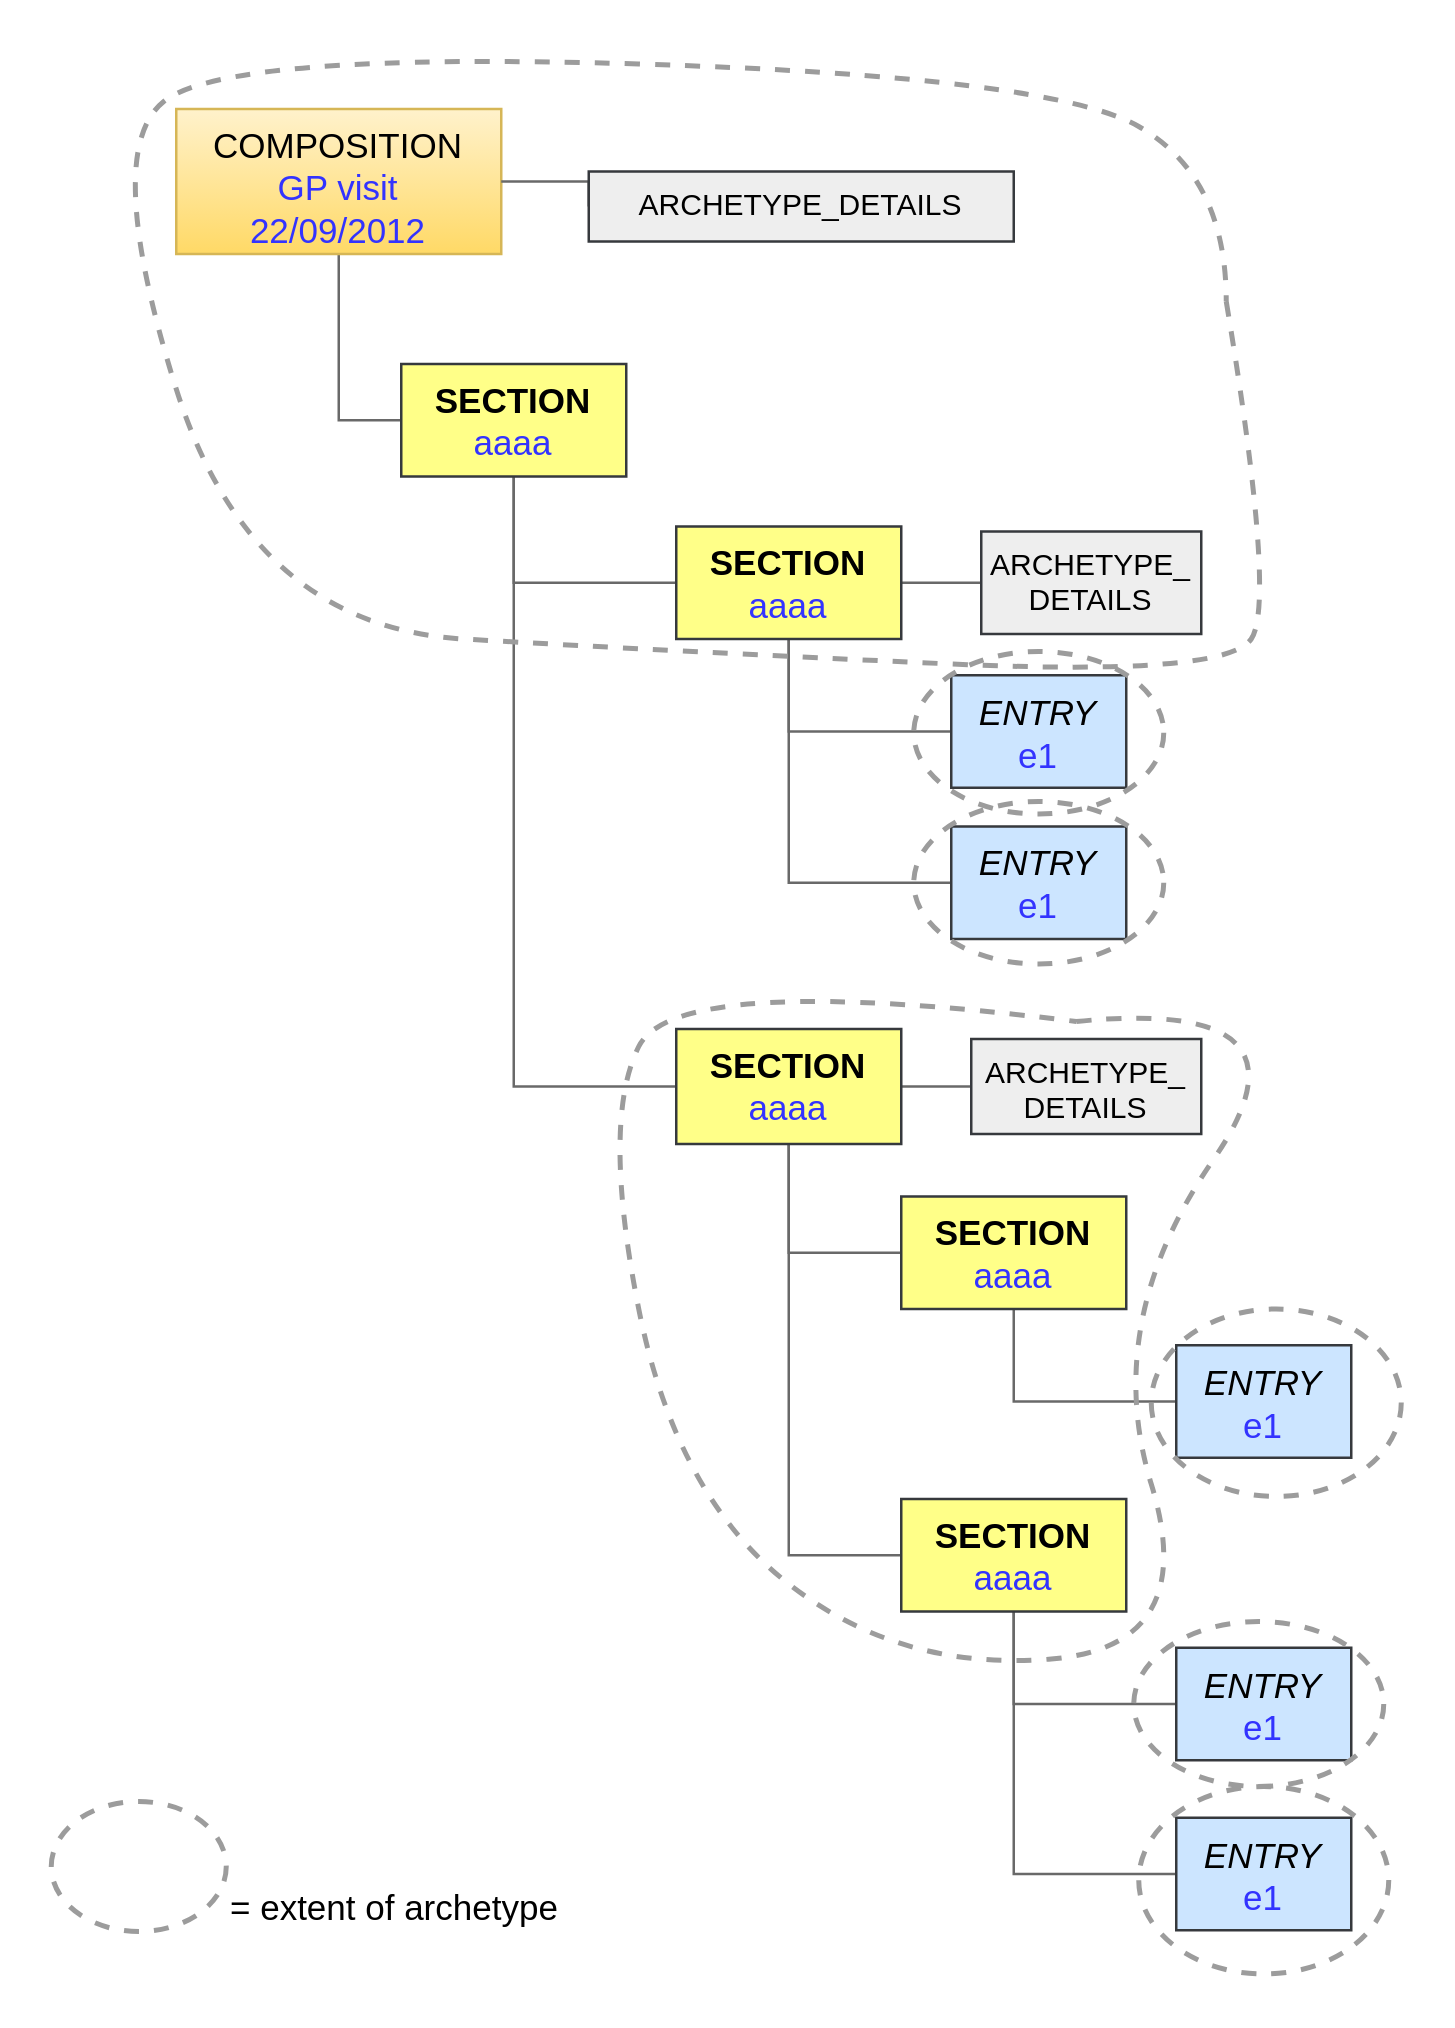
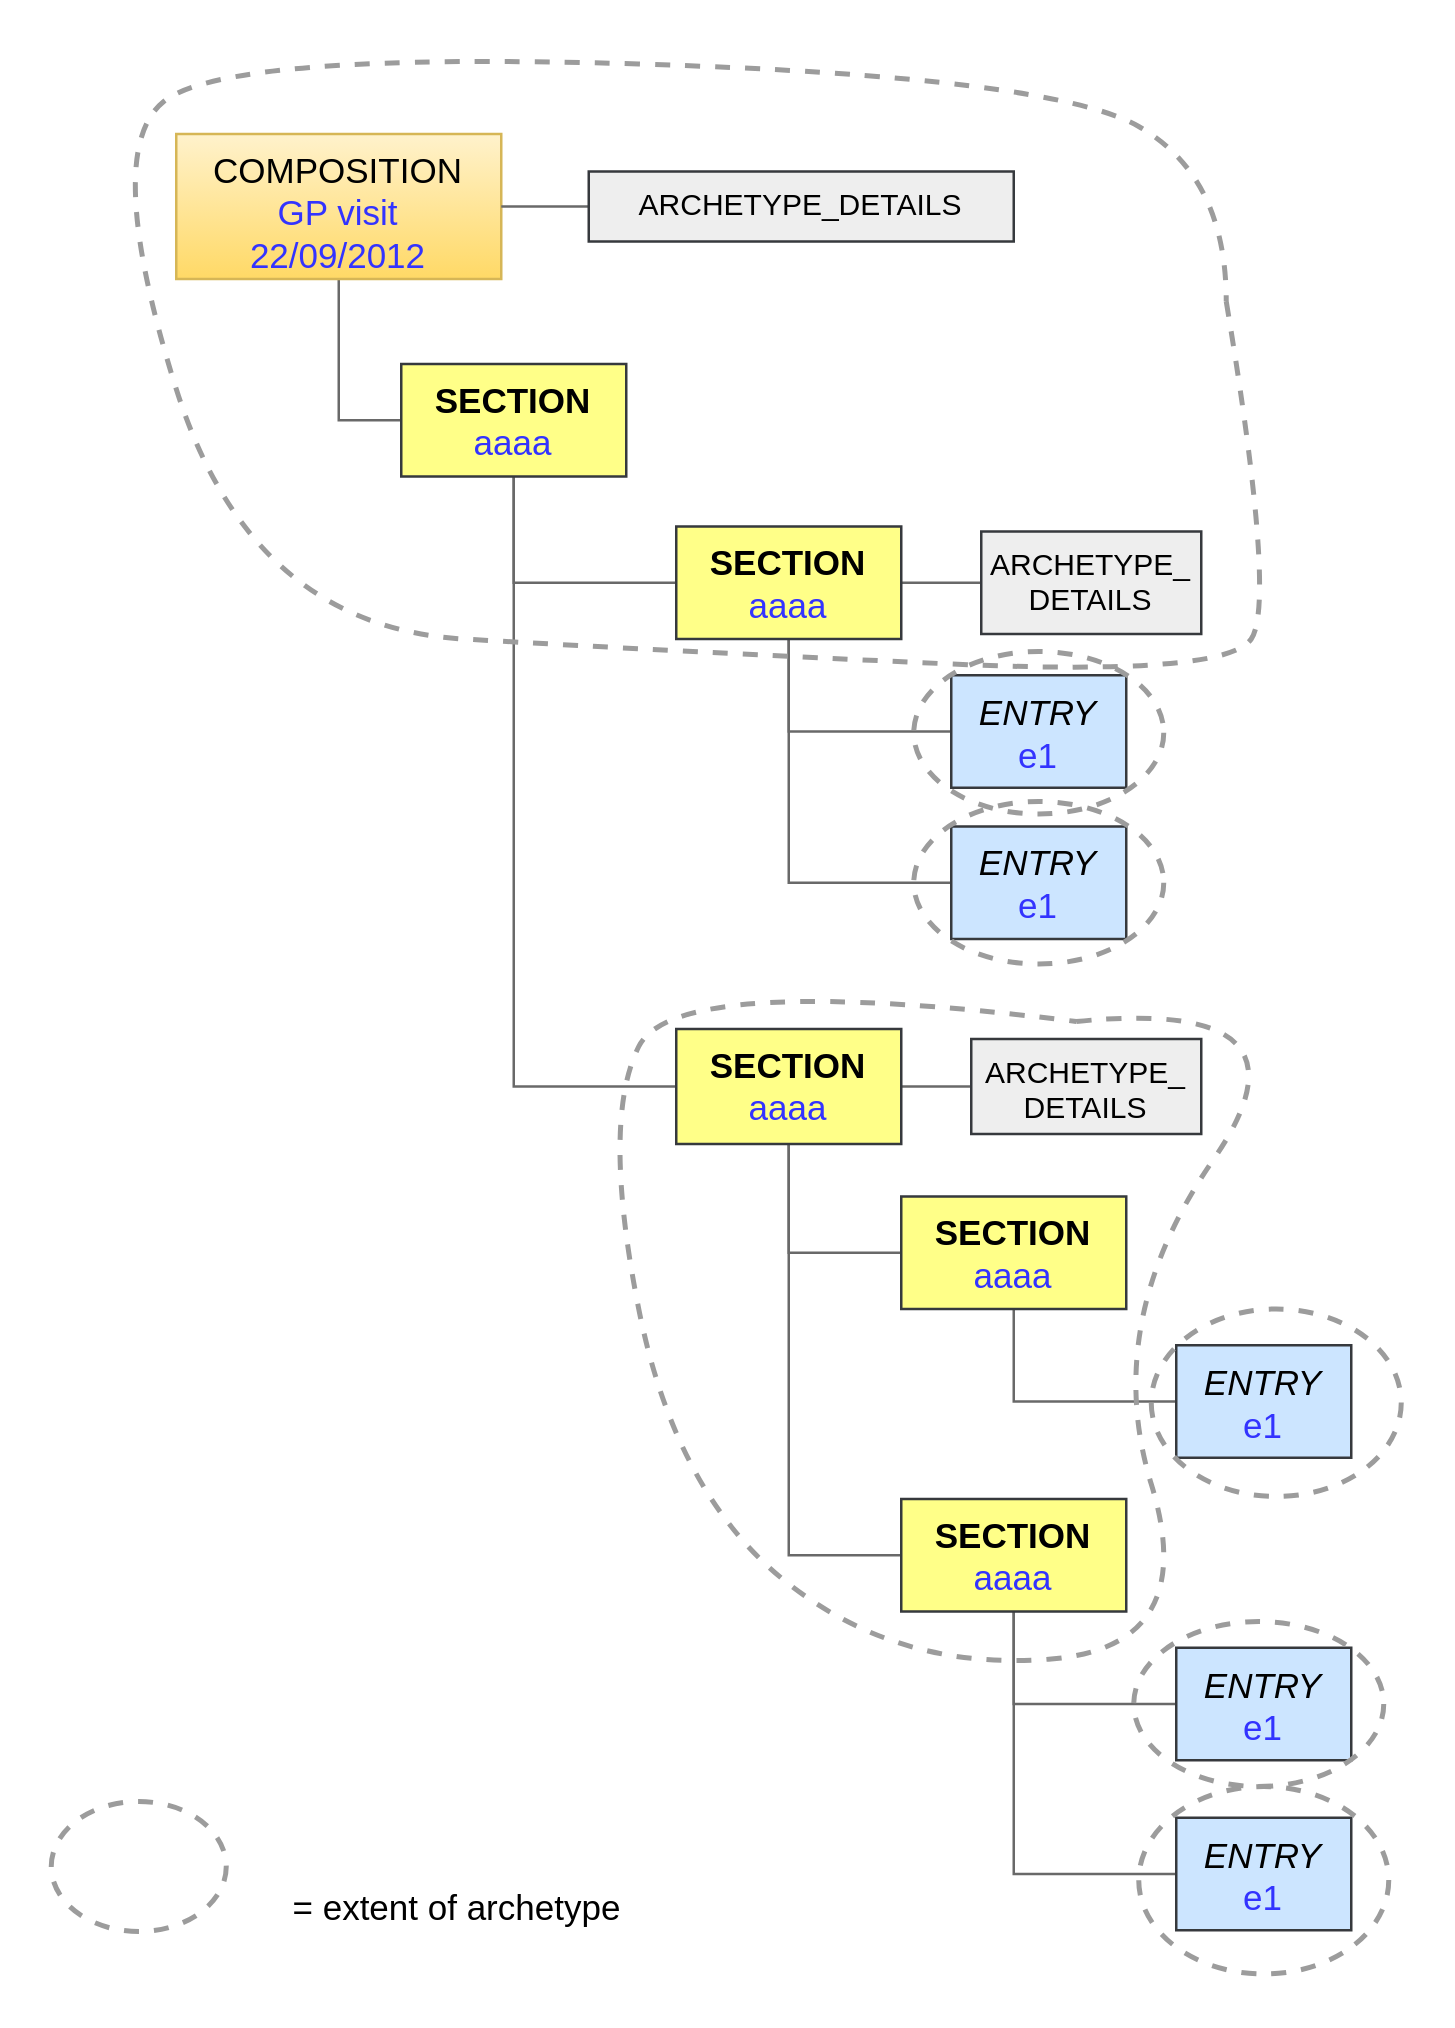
  <mxCell id="0" />
  <mxCell id="1" parent="0" />
  <mxCell id="2" style="edgeStyle=orthogonalEdgeStyle;rounded=0;orthogonalLoop=1;jettySize=auto;html=1;exitX=0.5;exitY=1;exitDx=0;exitDy=0;entryX=0;entryY=0.5;entryDx=0;entryDy=0;endArrow=none;endFill=0;strokeColor=#696969;" edge="1" parent="1" source="3" target="7"><mxGeometry relative="1" as="geometry" /></mxCell>
- <mxCell id="3" value="COMPOSITION&lt;br&gt;&lt;font color=&quot;#3333ff&quot;&gt;GP visit&lt;br&gt;22/09/2012&lt;/font&gt;" style="rounded=0;whiteSpace=wrap;html=1;fontSize=14;fillColor=#fff2cc;strokeColor=#d6b656;verticalAlign=top;gradientColor=#ffd966;" vertex="1" parent="1"><mxGeometry x="70" y="43" width="130" height="58" as="geometry" /></mxCell>
+ <mxCell id="3" value="COMPOSITION&lt;br&gt;&lt;font color=&quot;#3333ff&quot;&gt;GP visit&lt;br&gt;22/09/2012&lt;/font&gt;" style="rounded=0;whiteSpace=wrap;html=1;fontSize=14;fillColor=#fff2cc;strokeColor=#d6b656;verticalAlign=top;gradientColor=#ffd966;" vertex="1" parent="1"><mxGeometry x="70" y="53" width="130" height="58" as="geometry" /></mxCell>
  <mxCell id="4" style="edgeStyle=orthogonalEdgeStyle;rounded=0;orthogonalLoop=1;jettySize=auto;html=1;exitX=0.5;exitY=1;exitDx=0;exitDy=0;entryX=0;entryY=0.5;entryDx=0;entryDy=0;endArrow=none;endFill=0;strokeColor=#696969;" edge="1" parent="1" source="7" target="11"><mxGeometry relative="1" as="geometry" /></mxCell>
  <mxCell id="5" style="edgeStyle=orthogonalEdgeStyle;rounded=0;orthogonalLoop=1;jettySize=auto;html=1;exitX=0.5;exitY=1;exitDx=0;exitDy=0;entryX=0;entryY=0.5;entryDx=0;entryDy=0;endArrow=none;endFill=0;strokeColor=#696969;" edge="1" parent="1" source="7" target="15"><mxGeometry relative="1" as="geometry" /></mxCell>
  <mxCell id="6" style="edgeStyle=orthogonalEdgeStyle;rounded=0;orthogonalLoop=1;jettySize=auto;html=1;exitX=1;exitY=0.5;exitDx=0;exitDy=0;entryX=0;entryY=0.5;entryDx=0;entryDy=0;endArrow=none;endFill=0;strokeColor=#696969;" edge="1" parent="1" source="3" target="26"><mxGeometry relative="1" as="geometry" /></mxCell>
  <mxCell id="7" value="&lt;b&gt;SECTION&lt;/b&gt;&lt;br&gt;&lt;font color=&quot;#3333ff&quot;&gt;aaaa&lt;/font&gt;" style="rounded=0;whiteSpace=wrap;html=1;fontSize=14;fillColor=#ffff88;strokeColor=#36393d;verticalAlign=top;" vertex="1" parent="1"><mxGeometry x="160" y="145" width="90" height="45" as="geometry" /></mxCell>
  <mxCell id="8" style="edgeStyle=orthogonalEdgeStyle;rounded=0;orthogonalLoop=1;jettySize=auto;html=1;exitX=0.5;exitY=1;exitDx=0;exitDy=0;entryX=0;entryY=0.5;entryDx=0;entryDy=0;endArrow=none;endFill=0;strokeColor=#696969;" edge="1" parent="1" source="11" target="18"><mxGeometry relative="1" as="geometry" /></mxCell>
  <mxCell id="9" style="edgeStyle=orthogonalEdgeStyle;rounded=0;orthogonalLoop=1;jettySize=auto;html=1;exitX=0.5;exitY=1;exitDx=0;exitDy=0;entryX=0;entryY=0.5;entryDx=0;entryDy=0;endArrow=none;endFill=0;strokeColor=#696969;" edge="1" parent="1" source="11" target="19"><mxGeometry relative="1" as="geometry" /></mxCell>
  <mxCell id="10" style="edgeStyle=orthogonalEdgeStyle;rounded=0;orthogonalLoop=1;jettySize=auto;html=1;exitX=1;exitY=0.5;exitDx=0;exitDy=0;entryX=0;entryY=0.5;entryDx=0;entryDy=0;endArrow=none;endFill=0;strokeColor=#696969;" edge="1" parent="1" source="11" target="27"><mxGeometry relative="1" as="geometry" /></mxCell>
  <mxCell id="11" value="&lt;b&gt;SECTION&lt;/b&gt;&lt;br&gt;&lt;font color=&quot;#3333ff&quot;&gt;aaaa&lt;/font&gt;" style="rounded=0;whiteSpace=wrap;html=1;fontSize=14;fillColor=#ffff88;strokeColor=#36393d;verticalAlign=top;" vertex="1" parent="1"><mxGeometry x="270" y="210" width="90" height="45" as="geometry" /></mxCell>
  <mxCell id="12" style="edgeStyle=orthogonalEdgeStyle;rounded=0;orthogonalLoop=1;jettySize=auto;html=1;exitX=0.5;exitY=1;exitDx=0;exitDy=0;entryX=0;entryY=0.5;entryDx=0;entryDy=0;endArrow=none;endFill=0;strokeColor=#696969;" edge="1" parent="1" source="15" target="17"><mxGeometry relative="1" as="geometry" /></mxCell>
  <mxCell id="13" style="edgeStyle=orthogonalEdgeStyle;rounded=0;orthogonalLoop=1;jettySize=auto;html=1;exitX=0.5;exitY=1;exitDx=0;exitDy=0;entryX=0;entryY=0.5;entryDx=0;entryDy=0;endArrow=none;endFill=0;strokeColor=#696969;" edge="1" parent="1" source="15" target="22"><mxGeometry relative="1" as="geometry" /></mxCell>
  <mxCell id="14" style="edgeStyle=orthogonalEdgeStyle;rounded=0;orthogonalLoop=1;jettySize=auto;html=1;exitX=1;exitY=0.5;exitDx=0;exitDy=0;entryX=0;entryY=0.5;entryDx=0;entryDy=0;endArrow=none;endFill=0;strokeColor=#696969;" edge="1" parent="1" source="15" target="28"><mxGeometry relative="1" as="geometry" /></mxCell>
  <mxCell id="15" value="&lt;b&gt;SECTION&lt;/b&gt;&lt;br&gt;&lt;font color=&quot;#3333ff&quot;&gt;aaaa&lt;/font&gt;" style="rounded=0;whiteSpace=wrap;html=1;fontSize=14;fillColor=#ffff88;strokeColor=#36393d;verticalAlign=top;" vertex="1" parent="1"><mxGeometry x="270" y="411" width="90" height="46" as="geometry" /></mxCell>
  <mxCell id="16" style="edgeStyle=orthogonalEdgeStyle;rounded=0;orthogonalLoop=1;jettySize=auto;html=1;exitX=0.5;exitY=1;exitDx=0;exitDy=0;entryX=0;entryY=0.5;entryDx=0;entryDy=0;endArrow=none;endFill=0;strokeColor=#696969;" edge="1" parent="1" source="17" target="25"><mxGeometry relative="1" as="geometry" /></mxCell>
  <mxCell id="17" value="&lt;b&gt;SECTION&lt;br&gt;&lt;/b&gt;&lt;font color=&quot;#3333ff&quot;&gt;aaaa&lt;/font&gt;" style="rounded=0;whiteSpace=wrap;html=1;fontSize=14;fillColor=#ffff88;strokeColor=#36393d;verticalAlign=top;" vertex="1" parent="1"><mxGeometry x="360" y="478" width="90" height="45" as="geometry" /></mxCell>
  <mxCell id="18" value="&lt;i&gt;ENTRY&lt;/i&gt;&lt;br&gt;&lt;font color=&quot;#3333ff&quot;&gt;e1&lt;/font&gt;" style="rounded=0;whiteSpace=wrap;html=1;fontSize=14;fillColor=#cce5ff;strokeColor=#36393d;verticalAlign=top;" vertex="1" parent="1"><mxGeometry x="380" y="269.5" width="70" height="45" as="geometry" /></mxCell>
  <mxCell id="19" value="&lt;i&gt;ENTRY&lt;/i&gt;&lt;br&gt;&lt;font color=&quot;#3333ff&quot;&gt;e1&lt;/font&gt;" style="rounded=0;whiteSpace=wrap;html=1;fontSize=14;fillColor=#cce5ff;strokeColor=#36393d;verticalAlign=top;" vertex="1" parent="1"><mxGeometry x="380" y="330" width="70" height="45" as="geometry" /></mxCell>
  <mxCell id="20" style="edgeStyle=orthogonalEdgeStyle;rounded=0;orthogonalLoop=1;jettySize=auto;html=1;exitX=0.5;exitY=1;exitDx=0;exitDy=0;entryX=0;entryY=0.5;entryDx=0;entryDy=0;endArrow=none;endFill=0;strokeColor=#696969;" edge="1" parent="1" source="22" target="23"><mxGeometry relative="1" as="geometry" /></mxCell>
  <mxCell id="21" style="edgeStyle=orthogonalEdgeStyle;rounded=0;orthogonalLoop=1;jettySize=auto;html=1;exitX=0.5;exitY=1;exitDx=0;exitDy=0;entryX=0;entryY=0.5;entryDx=0;entryDy=0;endArrow=none;endFill=0;strokeColor=#696969;" edge="1" parent="1" source="22" target="24"><mxGeometry relative="1" as="geometry" /></mxCell>
  <mxCell id="22" value="&lt;b&gt;SECTION&lt;/b&gt;&lt;br&gt;&lt;font color=&quot;#3333ff&quot;&gt;aaaa&lt;/font&gt;" style="rounded=0;whiteSpace=wrap;html=1;fontSize=14;fillColor=#ffff88;strokeColor=#36393d;verticalAlign=top;" vertex="1" parent="1"><mxGeometry x="360" y="599" width="90" height="45" as="geometry" /></mxCell>
  <mxCell id="23" value="&lt;i&gt;ENTRY&lt;/i&gt;&lt;br&gt;&lt;font color=&quot;#3333ff&quot;&gt;e1&lt;/font&gt;" style="rounded=0;whiteSpace=wrap;html=1;fontSize=14;fillColor=#cce5ff;strokeColor=#36393d;verticalAlign=top;" vertex="1" parent="1"><mxGeometry x="470" y="658.5" width="70" height="45" as="geometry" /></mxCell>
  <mxCell id="24" value="&lt;i&gt;ENTRY&lt;/i&gt;&lt;br&gt;&lt;font color=&quot;#3333ff&quot;&gt;e1&lt;/font&gt;" style="rounded=0;whiteSpace=wrap;html=1;fontSize=14;fillColor=#cce5ff;strokeColor=#36393d;verticalAlign=top;" vertex="1" parent="1"><mxGeometry x="470" y="726.5" width="70" height="45" as="geometry" /></mxCell>
  <mxCell id="25" value="&lt;i&gt;ENTRY&lt;/i&gt;&lt;br&gt;&lt;font color=&quot;#3333ff&quot;&gt;e1&lt;/font&gt;" style="rounded=0;whiteSpace=wrap;html=1;fontSize=14;fillColor=#cce5ff;strokeColor=#36393d;verticalAlign=top;" vertex="1" parent="1"><mxGeometry x="470" y="537.5" width="70" height="45" as="geometry" /></mxCell>
  <mxCell id="26" value="&lt;span style=&quot;font-size: 12px;&quot;&gt;ARCHETYPE_DETAILS&lt;/span&gt;" style="rounded=0;whiteSpace=wrap;html=1;fontSize=12;fillColor=#eeeeee;strokeColor=#36393d;verticalAlign=top;fontStyle=0" vertex="1" parent="1"><mxGeometry x="235" y="68" width="170" height="28" as="geometry" /></mxCell>
  <mxCell id="27" value="&lt;span style=&quot;font-size: 12px&quot;&gt;ARCHETYPE_&lt;br&gt;DETAILS&lt;/span&gt;" style="rounded=0;whiteSpace=wrap;html=1;fontSize=12;fillColor=#eeeeee;strokeColor=#36393d;verticalAlign=top;fontStyle=0" vertex="1" parent="1"><mxGeometry x="392" y="212" width="88" height="41" as="geometry" /></mxCell>
  <mxCell id="28" value="&lt;span style=&quot;font-size: 12px&quot;&gt;ARCHETYPE_&lt;br&gt;DETAILS&lt;/span&gt;" style="rounded=0;whiteSpace=wrap;html=1;fontSize=12;fillColor=#eeeeee;strokeColor=#36393d;verticalAlign=top;fontStyle=0" vertex="1" parent="1"><mxGeometry x="388" y="415" width="92" height="38" as="geometry" /></mxCell>
  <mxCell id="29" value="" style="curved=1;endArrow=none;html=1;strokeColor=#9C9C9C;endFill=0;dashed=1;strokeWidth=2;" edge="1" parent="1"><mxGeometry width="50" height="50" relative="1" as="geometry"><mxPoint x="430" y="408" as="sourcePoint" /><mxPoint x="430" y="408" as="targetPoint" /><Array as="points"><mxPoint x="530" y="398" /><mxPoint x="440" y="528" /><mxPoint x="480" y="658" /><mxPoint x="360" y="668" /><mxPoint x="270" y="598" /><mxPoint x="240" y="448" /><mxPoint x="270" y="388" /></Array></mxGeometry></mxCell>
  <mxCell id="30" value="" style="ellipse;whiteSpace=wrap;html=1;fontSize=12;dashed=1;strokeWidth=2;strokeColor=#9C9C9C;fillColor=none;" vertex="1" parent="1"><mxGeometry x="460" y="523" width="100" height="75" as="geometry" /></mxCell>
  <mxCell id="31" value="" style="ellipse;whiteSpace=wrap;html=1;fontSize=12;dashed=1;strokeWidth=2;strokeColor=#9C9C9C;fillColor=none;" vertex="1" parent="1"><mxGeometry x="453" y="648" width="100" height="66" as="geometry" /></mxCell>
  <mxCell id="32" value="" style="ellipse;whiteSpace=wrap;html=1;fontSize=12;dashed=1;strokeWidth=2;strokeColor=#9C9C9C;fillColor=none;" vertex="1" parent="1"><mxGeometry x="455" y="714" width="100" height="75" as="geometry" /></mxCell>
  <mxCell id="33" value="" style="ellipse;whiteSpace=wrap;html=1;fontSize=12;dashed=1;strokeWidth=2;strokeColor=#9C9C9C;fillColor=none;" vertex="1" parent="1"><mxGeometry x="365" y="320" width="100" height="65" as="geometry" /></mxCell>
  <mxCell id="34" value="" style="ellipse;whiteSpace=wrap;html=1;fontSize=12;dashed=1;strokeWidth=2;strokeColor=#9C9C9C;fillColor=none;" vertex="1" parent="1"><mxGeometry x="365" y="260" width="100" height="65" as="geometry" /></mxCell>
  <mxCell id="35" value="" style="curved=1;endArrow=none;html=1;dashed=1;strokeColor=#9C9C9C;strokeWidth=2;fontSize=12;endFill=0;" edge="1" parent="1"><mxGeometry width="50" height="50" relative="1" as="geometry"><mxPoint x="490" y="120" as="sourcePoint" /><mxPoint x="490" y="120" as="targetPoint" /><Array as="points"><mxPoint x="510" y="240" /><mxPoint x="490" y="270" /><mxPoint x="270" y="260" /><mxPoint x="100" y="250" /><mxPoint x="40" y="60" /><mxPoint x="90" y="20" /><mxPoint x="420" y="30" /><mxPoint x="490" y="70" /></Array></mxGeometry></mxCell>
  <mxCell id="36" value="" style="ellipse;whiteSpace=wrap;html=1;fontSize=12;dashed=1;strokeWidth=2;strokeColor=#9C9C9C;fillColor=none;" vertex="1" parent="1"><mxGeometry x="20" y="720" width="70" height="52" as="geometry" /></mxCell>
- <mxCell id="37" value="= extent of archetype" style="text;html=1;resizable=0;points=[];autosize=1;align=left;verticalAlign=top;spacingTop=-4;fontSize=14;" vertex="1" parent="1"><mxGeometry x="90" y="751.5" width="130" height="20" as="geometry" /></mxCell>
+ <mxCell id="37" value="= extent of archetype" style="text;html=1;resizable=0;points=[];autosize=1;align=left;verticalAlign=top;spacingTop=-4;fontSize=14;" vertex="1" parent="1"><mxGeometry x="115" y="751.5" width="130" height="20" as="geometry" /></mxCell>
